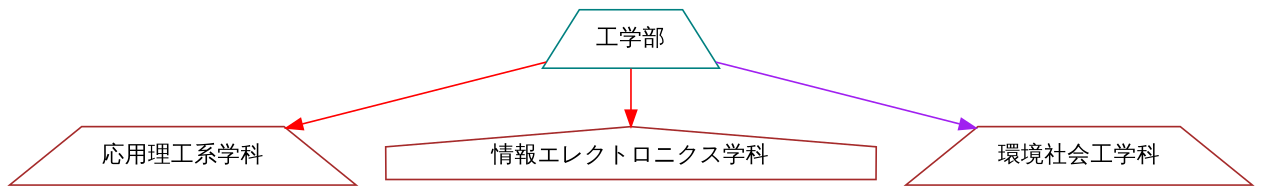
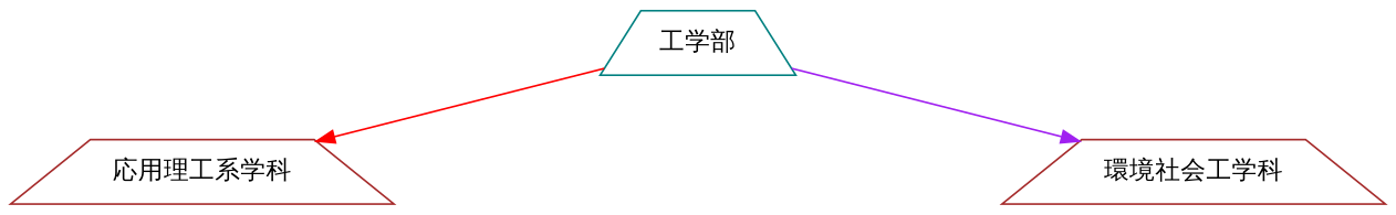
  digraph {
    fontname="Liberation Sans"
    node [color=brown fontname="Liberation Sans" shape=trapezium]
    edge [color=red fontname="Liberation Sans"]
    "工学部" [color=teal]
    "応用理工系学科"
-   "情報エレクトロニクス学科" [shape=house]
    "環境社会工学科"
    "工学部" -> "応用理工系学科"
-   "工学部" -> "情報エレクトロニクス学科"
    "工学部" -> "環境社会工学科" [color=purple]
  }
